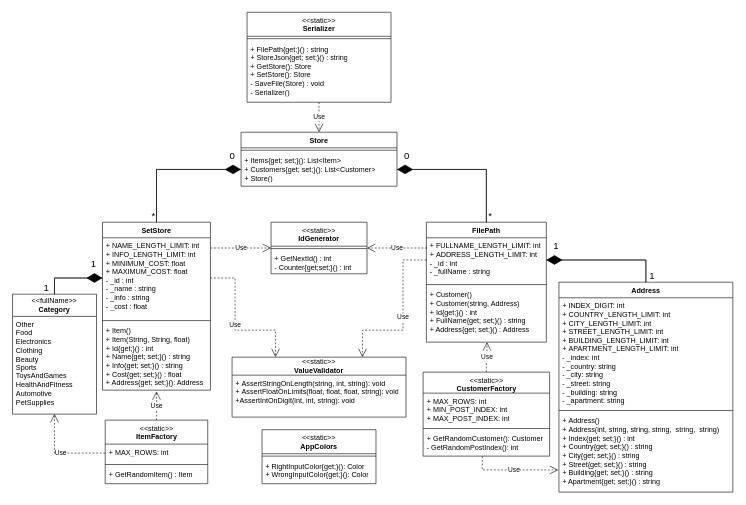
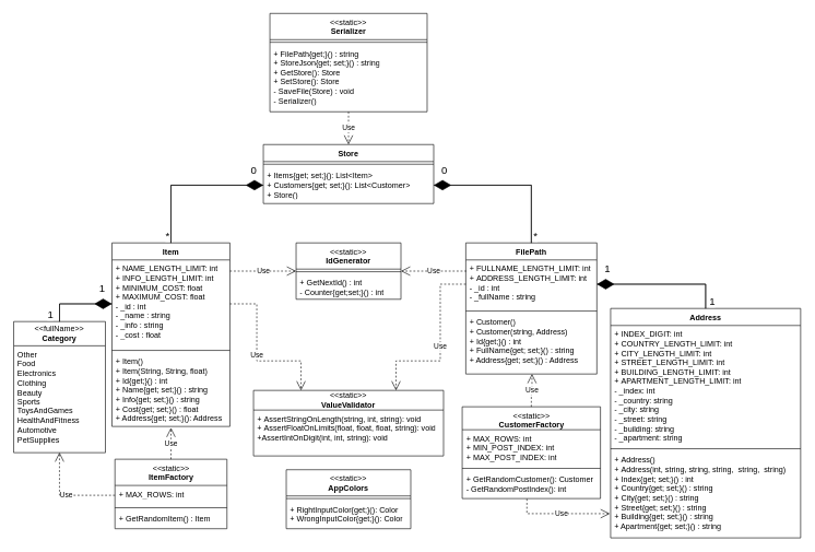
  <mxCell id="0" />
  <mxCell id="1" parent="0" />
  <mxCell id="2" value="FilePath" style="swimlane;fontStyle=1;align=center;verticalAlign=top;childLayout=stackLayout;horizontal=1;startSize=26;horizontalStack=0;resizeParent=1;resizeParentMax=0;resizeLast=0;collapsible=1;marginBottom=0;whiteSpace=wrap;html=1;" parent="1" vertex="1"><mxGeometry x="710" y="370" width="200" height="200" as="geometry" /></mxCell>
  <mxCell id="3" value="+&amp;nbsp;FULLNAME_LENGTH_LIMIT: int&lt;br&gt;+&amp;nbsp;ADDRESS_LENGTH_LIMIT: int&lt;br&gt;- _id : int&lt;br&gt;- _fullName : string" style="text;strokeColor=none;fillColor=none;align=left;verticalAlign=top;spacingLeft=4;spacingRight=4;overflow=hidden;rotatable=0;points=[[0,0.5],[1,0.5]];portConstraint=eastwest;whiteSpace=wrap;html=1;" parent="2" vertex="1"><mxGeometry y="26" width="200" height="74" as="geometry" /></mxCell>
  <mxCell id="4" value="" style="line;strokeWidth=1;fillColor=none;align=left;verticalAlign=middle;spacingTop=-1;spacingLeft=3;spacingRight=3;rotatable=0;labelPosition=right;points=[];portConstraint=eastwest;strokeColor=inherit;" parent="2" vertex="1"><mxGeometry y="100" width="200" height="8" as="geometry" /></mxCell>
  <mxCell id="5" value="+&amp;nbsp;Customer()&lt;br style=&quot;border-color: var(--border-color);&quot;&gt;+ Customer(string, Address)&lt;br&gt;+ Id{get;}() : int&lt;br&gt;+ FullName{get; set;}() : string&lt;br&gt;+ Address{get; set;}() : Address" style="text;strokeColor=none;fillColor=none;align=left;verticalAlign=top;spacingLeft=4;spacingRight=4;overflow=hidden;rotatable=0;points=[[0,0.5],[1,0.5]];portConstraint=eastwest;whiteSpace=wrap;html=1;" parent="2" vertex="1"><mxGeometry y="108" width="200" height="92" as="geometry" /></mxCell>
- <mxCell id="6" value="SetStore" style="swimlane;fontStyle=1;align=center;verticalAlign=top;childLayout=stackLayout;horizontal=1;startSize=26;horizontalStack=0;resizeParent=1;resizeParentMax=0;resizeLast=0;collapsible=1;marginBottom=0;whiteSpace=wrap;html=1;" parent="1" vertex="1"><mxGeometry x="170" y="370" width="180" height="280" as="geometry" /></mxCell>
+ <mxCell id="6" value="Item" style="swimlane;fontStyle=1;align=center;verticalAlign=top;childLayout=stackLayout;horizontal=1;startSize=26;horizontalStack=0;resizeParent=1;resizeParentMax=0;resizeLast=0;collapsible=1;marginBottom=0;whiteSpace=wrap;html=1;" parent="1" vertex="1"><mxGeometry x="170" y="370" width="180" height="280" as="geometry" /></mxCell>
  <mxCell id="7" value="+&amp;nbsp;NAME_LENGTH_LIMIT: int&lt;br&gt;+&amp;nbsp;INFO_LENGTH_LIMIT: int&lt;br&gt;+&amp;nbsp;MINIMUM_COST: float&lt;br&gt;+&amp;nbsp;MAXIMUM_COST: float&lt;br&gt;- _id : int&lt;br&gt;- _name : string&lt;br&gt;- _info : string&lt;br&gt;- _cost : float" style="text;strokeColor=none;fillColor=none;align=left;verticalAlign=top;spacingLeft=4;spacingRight=4;overflow=hidden;rotatable=0;points=[[0,0.5],[1,0.5]];portConstraint=eastwest;whiteSpace=wrap;html=1;" parent="6" vertex="1"><mxGeometry y="26" width="180" height="134" as="geometry" /></mxCell>
  <mxCell id="8" value="" style="line;strokeWidth=1;fillColor=none;align=left;verticalAlign=middle;spacingTop=-1;spacingLeft=3;spacingRight=3;rotatable=0;labelPosition=right;points=[];portConstraint=eastwest;strokeColor=inherit;" parent="6" vertex="1"><mxGeometry y="160" width="180" height="8" as="geometry" /></mxCell>
  <mxCell id="9" value="+&amp;nbsp;Item()&lt;br&gt;+&amp;nbsp;Item(String, String, float)&lt;br&gt;+ Id{get;}() : int&lt;br&gt;+ Name{get; set;}() : string&lt;br&gt;+ Info{get; set;}() : string&lt;br&gt;+ Cost{get; set;}() : float&lt;br&gt;+ Address{get; set;}(): Address" style="text;strokeColor=none;fillColor=none;align=left;verticalAlign=top;spacingLeft=4;spacingRight=4;overflow=hidden;rotatable=0;points=[[0,0.5],[1,0.5]];portConstraint=eastwest;whiteSpace=wrap;html=1;" parent="6" vertex="1"><mxGeometry y="168" width="180" height="112" as="geometry" /></mxCell>
  <mxCell id="10" value="&lt;span style=&quot;font-weight: normal;&quot;&gt;&amp;lt;&amp;lt;static&amp;gt;&amp;gt;&lt;/span&gt;&lt;br&gt;IdGenerator" style="swimlane;fontStyle=1;align=center;verticalAlign=top;childLayout=stackLayout;horizontal=1;startSize=40;horizontalStack=0;resizeParent=1;resizeParentMax=0;resizeLast=0;collapsible=1;marginBottom=0;whiteSpace=wrap;html=1;" parent="1" vertex="1"><mxGeometry x="451" y="370" width="160" height="86" as="geometry" /></mxCell>
  <mxCell id="11" value="" style="line;strokeWidth=1;fillColor=none;align=left;verticalAlign=middle;spacingTop=-1;spacingLeft=3;spacingRight=3;rotatable=0;labelPosition=right;points=[];portConstraint=eastwest;strokeColor=inherit;" parent="10" vertex="1"><mxGeometry y="40" width="160" height="8" as="geometry" /></mxCell>
  <mxCell id="12" value="+ GetNextId() : int&lt;br&gt;- Counter{get;set;}() : int" style="text;strokeColor=none;fillColor=none;align=left;verticalAlign=top;spacingLeft=4;spacingRight=4;overflow=hidden;rotatable=0;points=[[0,0.5],[1,0.5]];portConstraint=eastwest;whiteSpace=wrap;html=1;" parent="10" vertex="1"><mxGeometry y="48" width="160" height="38" as="geometry" /></mxCell>
  <mxCell id="13" value="&amp;lt;&amp;lt;static&amp;gt;&amp;gt;&lt;br&gt;&lt;b&gt;ValueValidator&lt;/b&gt;" style="swimlane;fontStyle=0;childLayout=stackLayout;horizontal=1;startSize=30;fillColor=none;horizontalStack=0;resizeParent=1;resizeParentMax=0;resizeLast=0;collapsible=1;marginBottom=0;whiteSpace=wrap;html=1;" parent="1" vertex="1"><mxGeometry x="386" y="595" width="290" height="100" as="geometry" /></mxCell>
  <mxCell id="14" value="+&amp;nbsp;AssertStringOnLength(string, int, string): void&lt;br&gt;+&amp;nbsp;AssertFloatOnLimits(float, float,&amp;nbsp;&lt;span style=&quot;background-color: initial;&quot;&gt;float, string): void&lt;br&gt;+AssertIntOnDigit(int, int, string): void&lt;br&gt;&lt;/span&gt;" style="text;strokeColor=none;fillColor=none;align=left;verticalAlign=top;spacingLeft=4;spacingRight=4;overflow=hidden;rotatable=0;points=[[0,0.5],[1,0.5]];portConstraint=eastwest;whiteSpace=wrap;html=1;" parent="13" vertex="1"><mxGeometry y="30" width="290" height="70" as="geometry" /></mxCell>
  <mxCell id="15" value="&lt;span style=&quot;font-weight: normal;&quot;&gt;&amp;lt;&amp;lt;static&amp;gt;&amp;gt;&lt;/span&gt;&lt;br&gt;CustomerFactory" style="swimlane;fontStyle=1;align=center;verticalAlign=top;childLayout=stackLayout;horizontal=1;startSize=35;horizontalStack=0;resizeParent=1;resizeParentMax=0;resizeLast=0;collapsible=1;marginBottom=0;whiteSpace=wrap;html=1;" parent="1" vertex="1"><mxGeometry x="704.5" y="620" width="211" height="140" as="geometry" /></mxCell>
  <mxCell id="16" value="+&amp;nbsp;MAX_ROWS: int&lt;br&gt;+&amp;nbsp;MIN_POST_INDEX: int&lt;br&gt;+&amp;nbsp;MAX_POST_INDEX: int&lt;br&gt;&lt;div&gt;&lt;br&gt;&lt;/div&gt;" style="text;strokeColor=none;fillColor=none;align=left;verticalAlign=top;spacingLeft=4;spacingRight=4;overflow=hidden;rotatable=0;points=[[0,0.5],[1,0.5]];portConstraint=eastwest;whiteSpace=wrap;html=1;" parent="15" vertex="1"><mxGeometry y="35" width="211" height="55" as="geometry" /></mxCell>
  <mxCell id="17" value="" style="line;strokeWidth=1;fillColor=none;align=left;verticalAlign=middle;spacingTop=-1;spacingLeft=3;spacingRight=3;rotatable=0;labelPosition=right;points=[];portConstraint=eastwest;strokeColor=inherit;" parent="15" vertex="1"><mxGeometry y="90" width="211" height="8" as="geometry" /></mxCell>
  <mxCell id="18" value="+&amp;nbsp;GetRandomCustomer(): Customer&lt;br&gt;- GetRandomPostIndex(): int" style="text;strokeColor=none;fillColor=none;align=left;verticalAlign=top;spacingLeft=4;spacingRight=4;overflow=hidden;rotatable=0;points=[[0,0.5],[1,0.5]];portConstraint=eastwest;whiteSpace=wrap;html=1;" parent="15" vertex="1"><mxGeometry y="98" width="211" height="42" as="geometry" /></mxCell>
  <mxCell id="19" value="&lt;span style=&quot;font-weight: normal;&quot;&gt;&amp;lt;&amp;lt;static&amp;gt;&amp;gt;&lt;/span&gt;&lt;br&gt;ItemFactory" style="swimlane;fontStyle=1;align=center;verticalAlign=top;childLayout=stackLayout;horizontal=1;startSize=40;horizontalStack=0;resizeParent=1;resizeParentMax=0;resizeLast=0;collapsible=1;marginBottom=0;whiteSpace=wrap;html=1;" parent="1" vertex="1"><mxGeometry x="174.5" y="700" width="171" height="106" as="geometry" /></mxCell>
  <mxCell id="20" value="+&amp;nbsp;MAX_ROWS: int" style="text;strokeColor=none;fillColor=none;align=left;verticalAlign=top;spacingLeft=4;spacingRight=4;overflow=hidden;rotatable=0;points=[[0,0.5],[1,0.5]];portConstraint=eastwest;whiteSpace=wrap;html=1;" parent="19" vertex="1"><mxGeometry y="40" width="171" height="30" as="geometry" /></mxCell>
  <mxCell id="21" value="" style="line;strokeWidth=1;fillColor=none;align=left;verticalAlign=middle;spacingTop=-1;spacingLeft=3;spacingRight=3;rotatable=0;labelPosition=right;points=[];portConstraint=eastwest;strokeColor=inherit;" parent="19" vertex="1"><mxGeometry y="70" width="171" height="8" as="geometry" /></mxCell>
  <mxCell id="22" value="+&amp;nbsp;GetRandomItem() : Item" style="text;strokeColor=none;fillColor=none;align=left;verticalAlign=top;spacingLeft=4;spacingRight=4;overflow=hidden;rotatable=0;points=[[0,0.5],[1,0.5]];portConstraint=eastwest;whiteSpace=wrap;html=1;" parent="19" vertex="1"><mxGeometry y="78" width="171" height="28" as="geometry" /></mxCell>
  <mxCell id="23" value="&lt;span style=&quot;font-weight: normal;&quot;&gt;&amp;lt;&amp;lt;static&amp;gt;&amp;gt;&lt;/span&gt;&lt;br&gt;Serializer" style="swimlane;fontStyle=1;align=center;verticalAlign=top;childLayout=stackLayout;horizontal=1;startSize=40;horizontalStack=0;resizeParent=1;resizeParentMax=0;resizeLast=0;collapsible=1;marginBottom=0;whiteSpace=wrap;html=1;" parent="1" vertex="1"><mxGeometry x="411" y="20" width="240" height="150" as="geometry" /></mxCell>
  <mxCell id="24" value="" style="line;strokeWidth=1;fillColor=none;align=left;verticalAlign=middle;spacingTop=-1;spacingLeft=3;spacingRight=3;rotatable=0;labelPosition=right;points=[];portConstraint=eastwest;strokeColor=inherit;" parent="23" vertex="1"><mxGeometry y="40" width="240" height="8" as="geometry" /></mxCell>
  <mxCell id="25" value="+ FilePath{get;}() : string&lt;br&gt;+ StoreJson{get; set;}() : string&lt;br&gt;+ GetStore(): Store&lt;br&gt;+ SetStore(): Store&lt;br&gt;&lt;div&gt;-&amp;nbsp;SaveFile(Store) : void&lt;/div&gt;&lt;div&gt;- Serializer()&lt;br&gt;&lt;/div&gt;" style="text;strokeColor=none;fillColor=none;align=left;verticalAlign=top;spacingLeft=4;spacingRight=4;overflow=hidden;rotatable=0;points=[[0,0.5],[1,0.5]];portConstraint=eastwest;whiteSpace=wrap;html=1;" parent="23" vertex="1"><mxGeometry y="48" width="240" height="102" as="geometry" /></mxCell>
  <mxCell id="26" value="&amp;lt;&amp;lt;fullName&amp;gt;&amp;gt;&lt;br style=&quot;border-color: var(--border-color); font-weight: 700;&quot;&gt;&lt;span style=&quot;font-weight: 700;&quot;&gt;Category&lt;/span&gt;" style="swimlane;fontStyle=0;childLayout=stackLayout;horizontal=1;startSize=37;fillColor=none;horizontalStack=0;resizeParent=1;resizeParentMax=0;resizeLast=0;collapsible=1;marginBottom=0;whiteSpace=wrap;html=1;" parent="1" vertex="1"><mxGeometry x="20" y="490" width="140" height="200" as="geometry" /></mxCell>
  <mxCell id="27" value="&lt;div&gt;Other&lt;/div&gt;&lt;div&gt;Food&lt;/div&gt;&lt;div&gt;Electronics&lt;/div&gt;&lt;div&gt;Clothing&lt;/div&gt;&lt;div&gt;Beauty&lt;/div&gt;&lt;div&gt;Sports&lt;/div&gt;&lt;div&gt;ToysAndGames&lt;/div&gt;&lt;div&gt;HealthAndFitness&lt;/div&gt;&lt;div&gt;Automotive&lt;/div&gt;&lt;div&gt;PetSupplies&lt;/div&gt;" style="text;strokeColor=none;fillColor=none;align=left;verticalAlign=top;spacingLeft=4;spacingRight=4;overflow=hidden;rotatable=0;points=[[0,0.5],[1,0.5]];portConstraint=eastwest;whiteSpace=wrap;html=1;" parent="26" vertex="1"><mxGeometry y="37" width="140" height="163" as="geometry" /></mxCell>
  <mxCell id="28" value="Store" style="swimlane;fontStyle=1;align=center;verticalAlign=top;childLayout=stackLayout;horizontal=1;startSize=26;horizontalStack=0;resizeParent=1;resizeParentMax=0;resizeLast=0;collapsible=1;marginBottom=0;whiteSpace=wrap;html=1;" parent="1" vertex="1"><mxGeometry x="401" y="220" width="260" height="90" as="geometry" /></mxCell>
  <mxCell id="29" value="" style="line;strokeWidth=1;fillColor=none;align=left;verticalAlign=middle;spacingTop=-1;spacingLeft=3;spacingRight=3;rotatable=0;labelPosition=right;points=[];portConstraint=eastwest;strokeColor=inherit;" parent="28" vertex="1"><mxGeometry y="26" width="260" height="8" as="geometry" /></mxCell>
  <mxCell id="30" value="+&amp;nbsp;Items{get; set;}(): List&amp;lt;Item&amp;gt;&lt;div&gt;+ Customers{get; set;}(): List&amp;lt;Customer&amp;gt;&lt;/div&gt;&lt;div&gt;+ Store()&lt;/div&gt;" style="text;strokeColor=none;fillColor=none;align=left;verticalAlign=top;spacingLeft=4;spacingRight=4;overflow=hidden;rotatable=0;points=[[0,0.5],[1,0.5]];portConstraint=eastwest;whiteSpace=wrap;html=1;" parent="28" vertex="1"><mxGeometry y="34" width="260" height="56" as="geometry" /></mxCell>
  <mxCell id="31" value="Address" style="swimlane;fontStyle=1;align=center;verticalAlign=top;childLayout=stackLayout;horizontal=1;startSize=26;horizontalStack=0;resizeParent=1;resizeParentMax=0;resizeLast=0;collapsible=1;marginBottom=0;whiteSpace=wrap;html=1;" parent="1" vertex="1"><mxGeometry x="931" y="470" width="290" height="350" as="geometry" /></mxCell>
  <mxCell id="32" value="+&amp;nbsp;INDEX_DIGIT: int&lt;br style=&quot;border-color: var(--border-color);&quot;&gt;+&amp;nbsp;COUNTRY_LENGTH_LIMIT: int&lt;br style=&quot;border-color: var(--border-color);&quot;&gt;+&amp;nbsp;CITY_LENGTH_LIMIT: int&lt;br style=&quot;border-color: var(--border-color);&quot;&gt;+&amp;nbsp;STREET_LENGTH_LIMIT: int&lt;br style=&quot;border-color: var(--border-color);&quot;&gt;+&amp;nbsp;BUILDING_LENGTH_LIMIT: int&lt;br style=&quot;border-color: var(--border-color);&quot;&gt;+&amp;nbsp;APARTMENT_LENGTH_LIMIT: int&lt;br&gt;-&amp;nbsp;_index: int&lt;br&gt;-&amp;nbsp;_country: string&lt;br&gt;- _city: string&lt;br&gt;- _street: string&lt;br&gt;- _building: string&lt;br&gt;- _apartment: string" style="text;strokeColor=none;fillColor=none;align=left;verticalAlign=top;spacingLeft=4;spacingRight=4;overflow=hidden;rotatable=0;points=[[0,0.5],[1,0.5]];portConstraint=eastwest;whiteSpace=wrap;html=1;" parent="31" vertex="1"><mxGeometry y="26" width="290" height="184" as="geometry" /></mxCell>
  <mxCell id="33" value="" style="line;strokeWidth=1;fillColor=none;align=left;verticalAlign=middle;spacingTop=-1;spacingLeft=3;spacingRight=3;rotatable=0;labelPosition=right;points=[];portConstraint=eastwest;strokeColor=inherit;" parent="31" vertex="1"><mxGeometry y="210" width="290" height="8" as="geometry" /></mxCell>
  <mxCell id="34" value="+&amp;nbsp;Address()&lt;br&gt;+&amp;nbsp;Address(int, string, string, string,&amp;nbsp; string,&amp;nbsp; string)&lt;br&gt;+ Index{get; set;}() : int&lt;br style=&quot;border-color: var(--border-color);&quot;&gt;+ Country{get; set;}() : string&lt;br&gt;+ City{get; set;}() : string&lt;br&gt;+ Street{get; set;}() : string&lt;br&gt;+ Building{get; set;}() : string&lt;br&gt;+ Apartment{get; set;}() : string" style="text;strokeColor=none;fillColor=none;align=left;verticalAlign=top;spacingLeft=4;spacingRight=4;overflow=hidden;rotatable=0;points=[[0,0.5],[1,0.5]];portConstraint=eastwest;whiteSpace=wrap;html=1;" parent="31" vertex="1"><mxGeometry y="218" width="290" height="132" as="geometry" /></mxCell>
  <mxCell id="35" value="" style="endArrow=none;html=1;edgeStyle=orthogonalEdgeStyle;rounded=0;entryX=0;entryY=0.5;entryDx=0;entryDy=0;exitX=0.5;exitY=0;exitDx=0;exitDy=0;" parent="1" source="26" target="7" edge="1"><mxGeometry relative="1" as="geometry"><mxPoint x="51" y="590" as="sourcePoint" /><mxPoint y="590" as="targetPoint" x="211" /></mxGeometry></mxCell>
  <mxCell id="36" value="1" style="edgeLabel;resizable=0;html=1;align=left;verticalAlign=bottom;fontSize=16;" parent="35" connectable="0" vertex="1"><mxGeometry x="-1" relative="1" as="geometry"><mxPoint x="-20" as="offset" /></mxGeometry></mxCell>
  <mxCell id="37" value="1" style="edgeLabel;resizable=0;html=1;align=right;verticalAlign=bottom;fontSize=16;" parent="35" connectable="0" vertex="1"><mxGeometry x="1" relative="1" as="geometry"><mxPoint x="-10" y="-13" as="offset" /></mxGeometry></mxCell>
  <mxCell id="38" value="" style="endArrow=none;html=1;edgeStyle=orthogonalEdgeStyle;rounded=0;entryX=0;entryY=0.5;entryDx=0;entryDy=0;exitX=0.5;exitY=0;exitDx=0;exitDy=0;" parent="1" source="6" target="30" edge="1"><mxGeometry relative="1" as="geometry"><mxPoint x="291" y="260" as="sourcePoint" /><mxPoint x="451" y="260" as="targetPoint" /></mxGeometry></mxCell>
  <mxCell id="39" value="*" style="edgeLabel;resizable=0;html=1;align=left;verticalAlign=bottom;fontSize=16;" parent="38" connectable="0" vertex="1"><mxGeometry x="-1" relative="1" as="geometry"><mxPoint x="-10" as="offset" /></mxGeometry></mxCell>
  <mxCell id="40" value="0" style="edgeLabel;resizable=0;html=1;align=right;verticalAlign=bottom;fontSize=16;" parent="38" connectable="0" vertex="1"><mxGeometry x="1" relative="1" as="geometry"><mxPoint x="-10" y="-12" as="offset" /></mxGeometry></mxCell>
  <mxCell id="41" value="" style="endArrow=diamondThin;endFill=1;endSize=24;html=1;rounded=0;entryX=1;entryY=0.5;entryDx=0;entryDy=0;exitX=0.5;exitY=0;exitDx=0;exitDy=0;edgeStyle=orthogonalEdgeStyle;" parent="1" source="2" target="30" edge="1"><mxGeometry width="160" relative="1" as="geometry"><mxPoint x="781" y="250" as="sourcePoint" /><mxPoint x="941" y="250" as="targetPoint" /></mxGeometry></mxCell>
  <mxCell id="42" value="" style="endArrow=none;html=1;edgeStyle=orthogonalEdgeStyle;rounded=0;exitX=1;exitY=0.5;exitDx=0;exitDy=0;entryX=0.5;entryY=0;entryDx=0;entryDy=0;" parent="1" source="30" target="2" edge="1"><mxGeometry relative="1" as="geometry"><mxPoint x="761" y="250" as="sourcePoint" /><mxPoint x="921" y="250" as="targetPoint" /></mxGeometry></mxCell>
  <mxCell id="43" value="0" style="edgeLabel;resizable=0;html=1;align=left;verticalAlign=bottom;fontSize=16;" parent="42" connectable="0" vertex="1"><mxGeometry x="-1" relative="1" as="geometry"><mxPoint x="10" y="-12" as="offset" /></mxGeometry></mxCell>
  <mxCell id="44" value="*" style="edgeLabel;resizable=0;html=1;align=right;verticalAlign=bottom;fontSize=16;" parent="42" connectable="0" vertex="1"><mxGeometry x="1" relative="1" as="geometry"><mxPoint x="10" as="offset" /></mxGeometry></mxCell>
  <mxCell id="45" value="" style="endArrow=diamondThin;endFill=1;endSize=24;html=1;rounded=0;entryX=0;entryY=0.5;entryDx=0;entryDy=0;edgeStyle=orthogonalEdgeStyle;exitX=0.5;exitY=0;exitDx=0;exitDy=0;" parent="1" source="6" target="30" edge="1"><mxGeometry width="160" relative="1" as="geometry"><mxPoint x="231" y="320" as="sourcePoint" /><mxPoint x="391" y="320" as="targetPoint" /></mxGeometry></mxCell>
  <mxCell id="46" value="" style="endArrow=none;html=1;edgeStyle=orthogonalEdgeStyle;rounded=0;entryX=0.5;entryY=0;entryDx=0;entryDy=0;exitX=1;exitY=0.5;exitDx=0;exitDy=0;" parent="1" source="3" target="31" edge="1"><mxGeometry relative="1" as="geometry"><mxPoint x="921" y="427" as="sourcePoint" /><mxPoint x="1001" y="400" as="targetPoint" /></mxGeometry></mxCell>
  <mxCell id="47" value="1" style="edgeLabel;resizable=0;html=1;align=left;verticalAlign=bottom;fontSize=16;" parent="46" connectable="0" vertex="1"><mxGeometry x="-1" relative="1" as="geometry"><mxPoint x="10" y="-13" as="offset" /></mxGeometry></mxCell>
  <mxCell id="48" value="1" style="edgeLabel;resizable=0;html=1;align=right;verticalAlign=bottom;fontSize=16;" parent="46" connectable="0" vertex="1"><mxGeometry x="1" relative="1" as="geometry"><mxPoint x="15" as="offset" /></mxGeometry></mxCell>
  <mxCell id="49" value="" style="endArrow=diamondThin;endFill=1;endSize=24;html=1;rounded=0;entryX=0;entryY=0.5;entryDx=0;entryDy=0;edgeStyle=orthogonalEdgeStyle;exitX=0.5;exitY=0;exitDx=0;exitDy=0;" parent="1" source="26" target="7" edge="1"><mxGeometry width="160" relative="1" as="geometry"><mxPoint x="381" y="380" as="sourcePoint" /><mxPoint x="421" y="292" as="targetPoint" /></mxGeometry></mxCell>
  <mxCell id="50" value="" style="endArrow=diamondThin;endFill=1;endSize=24;html=1;rounded=0;entryX=1;entryY=0.5;entryDx=0;entryDy=0;edgeStyle=orthogonalEdgeStyle;exitX=0.5;exitY=0;exitDx=0;exitDy=0;" parent="1" source="31" target="3" edge="1"><mxGeometry width="160" relative="1" as="geometry"><mxPoint x="981" y="390" as="sourcePoint" /><mxPoint x="1021" y="302" as="targetPoint" /></mxGeometry></mxCell>
  <mxCell id="51" value="Use" style="endArrow=open;endSize=12;dashed=1;html=1;rounded=0;entryX=0.5;entryY=0;entryDx=0;entryDy=0;edgeStyle=orthogonalEdgeStyle;" parent="1" source="25" target="28" edge="1"><mxGeometry width="160" relative="1" as="geometry"><mxPoint x="341" y="170" as="sourcePoint" /><mxPoint x="501" y="170" as="targetPoint" /><Array as="points"><mxPoint x="531" y="170" /><mxPoint x="531" y="170" /></Array></mxGeometry></mxCell>
  <mxCell id="52" value="Use" style="endArrow=open;endSize=12;dashed=1;html=1;rounded=0;entryX=0.5;entryY=1.018;entryDx=0;entryDy=0;entryPerimeter=0;edgeStyle=elbowEdgeStyle;exitX=0.5;exitY=0;exitDx=0;exitDy=0;" parent="1" source="19" target="9" edge="1"><mxGeometry width="160" relative="1" as="geometry"><mxPoint x="260" y="700" as="sourcePoint" /><mxPoint x="601" y="680" as="targetPoint" /></mxGeometry></mxCell>
  <mxCell id="53" value="Use" style="endArrow=open;endSize=12;dashed=1;html=1;rounded=0;edgeStyle=orthogonalEdgeStyle;exitX=0.5;exitY=0;exitDx=0;exitDy=0;" parent="1" source="15" target="5" edge="1"><mxGeometry width="160" relative="1" as="geometry"><mxPoint x="811" y="610" as="sourcePoint" /><mxPoint x="270" y="662" as="targetPoint" /><Array as="points"><mxPoint x="810" y="595" /><mxPoint x="811" y="595" /></Array></mxGeometry></mxCell>
  <mxCell id="54" value="Use" style="endArrow=open;endSize=12;dashed=1;html=1;rounded=0;edgeStyle=elbowEdgeStyle;elbow=vertical;entryX=-0.03;entryY=0.23;entryDx=0;entryDy=0;entryPerimeter=0;" parent="1" edge="1"><mxGeometry width="160" relative="1" as="geometry"><mxPoint x="711" y="413.02" as="sourcePoint" /><mxPoint x="611" y="413" as="targetPoint" /><Array as="points"><mxPoint x="668" y="413" /></Array></mxGeometry></mxCell>
  <mxCell id="55" value="Use" style="endArrow=open;endSize=12;dashed=1;html=1;rounded=0;edgeStyle=elbowEdgeStyle;elbow=vertical;entryX=0;entryY=0.5;entryDx=0;entryDy=0;" parent="1" source="7" target="10" edge="1"><mxGeometry width="160" relative="1" as="geometry"><mxPoint x="401" y="440" as="sourcePoint" /><mxPoint x="401" y="360" as="targetPoint" /><Array as="points"><mxPoint x="401" y="413" /></Array></mxGeometry></mxCell>
  <mxCell id="56" value="Use" style="endArrow=open;endSize=12;dashed=1;html=1;rounded=0;exitX=1;exitY=0.5;exitDx=0;exitDy=0;entryX=0.25;entryY=0;entryDx=0;entryDy=0;edgeStyle=orthogonalEdgeStyle;" parent="1" source="7" target="13" edge="1"><mxGeometry width="160" relative="1" as="geometry"><mxPoint x="270" y="662" as="sourcePoint" /><mxPoint x="270" y="730" as="targetPoint" /><Array as="points"><mxPoint x="391" y="463" /><mxPoint x="391" y="550" /><mxPoint x="459" y="550" /></Array></mxGeometry></mxCell>
  <mxCell id="57" value="Use" style="endArrow=open;endSize=12;dashed=1;html=1;rounded=0;exitX=0;exitY=0.5;exitDx=0;exitDy=0;entryX=0.75;entryY=0;entryDx=0;entryDy=0;edgeStyle=orthogonalEdgeStyle;" parent="1" source="3" target="13" edge="1"><mxGeometry width="160" relative="1" as="geometry"><mxPoint x="370" y="483" as="sourcePoint" /><mxPoint x="479" y="615" as="targetPoint" /><Array as="points"><mxPoint x="671" y="433" /><mxPoint x="671" y="550" /><mxPoint x="604" y="550" /></Array></mxGeometry></mxCell>
  <mxCell id="58" value="Use" style="endArrow=open;endSize=12;dashed=1;html=1;rounded=0;exitX=0;exitY=0.5;exitDx=0;exitDy=0;edgeStyle=orthogonalEdgeStyle;entryX=0.499;entryY=0.998;entryDx=0;entryDy=0;entryPerimeter=0;" parent="1" source="20" target="27" edge="1"><mxGeometry width="160" relative="1" as="geometry"><mxPoint x="-49" y="752.58" as="sourcePoint" /><mxPoint x="111" y="752.58" as="targetPoint" /></mxGeometry></mxCell>
  <mxCell id="59" value="Use" style="endArrow=open;endSize=12;dashed=1;html=1;rounded=0;entryX=-0.004;entryY=0.72;entryDx=0;entryDy=0;entryPerimeter=0;edgeStyle=orthogonalEdgeStyle;exitX=0.468;exitY=1.012;exitDx=0;exitDy=0;exitPerimeter=0;" parent="1" source="18" target="34" edge="1"><mxGeometry width="160" relative="1" as="geometry"><mxPoint x="779" y="865" as="sourcePoint" /><mxPoint x="741" y="800" as="targetPoint" /></mxGeometry></mxCell>
  <mxCell id="60" value="&lt;span style=&quot;font-weight: normal;&quot;&gt;&amp;lt;&amp;lt;static&amp;gt;&amp;gt;&lt;/span&gt;&lt;br&gt;AppColors" style="swimlane;fontStyle=1;align=center;verticalAlign=top;childLayout=stackLayout;horizontal=1;startSize=40;horizontalStack=0;resizeParent=1;resizeParentMax=0;resizeLast=0;collapsible=1;marginBottom=0;whiteSpace=wrap;html=1;" vertex="1" parent="1"><mxGeometry x="436" y="716" width="190" height="90" as="geometry" /></mxCell>
  <mxCell id="61" value="" style="line;strokeWidth=1;fillColor=none;align=left;verticalAlign=middle;spacingTop=-1;spacingLeft=3;spacingRight=3;rotatable=0;labelPosition=right;points=[];portConstraint=eastwest;strokeColor=inherit;" vertex="1" parent="60"><mxGeometry y="40" width="190" height="8" as="geometry" /></mxCell>
  <mxCell id="62" value="+&amp;nbsp;RightInputColor{get;}(): Color&lt;br&gt;+ WrongInputColor{get;}(): Color" style="text;strokeColor=none;fillColor=none;align=left;verticalAlign=top;spacingLeft=4;spacingRight=4;overflow=hidden;rotatable=0;points=[[0,0.5],[1,0.5]];portConstraint=eastwest;whiteSpace=wrap;html=1;" vertex="1" parent="60"><mxGeometry y="48" width="190" height="42" as="geometry" /></mxCell>
